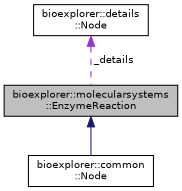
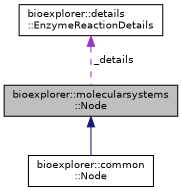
  digraph {
    node [color=black fillcolor=white fontname=Helvetica fontsize=10 shape=record style=filled]
    edge [dir=back fontname=Helvetica fontsize=10 labelfontname=Helvetica labelfontsize=10]
-   n1 [fillcolor=grey75 fontcolor=black height=0.2 label="bioexplorer::molecularsystems\l::EnzymeReaction" width=0.4]
+   n1 [fillcolor=grey75 fontcolor=black height=0.2 label="bioexplorer::molecularsystems\l::Node" width=0.4]
    n2 [height=0.2 label="bioexplorer::common\l::Node" width=0.4]
-   n3 [height=0.2 label="bioexplorer::details\l::Node" width=0.4]
+   n3 [height=0.2 label="bioexplorer::details\l::EnzymeReactionDetails" width=0.4]
    n1 -> n2 [color=midnightblue style=solid]
    n3 -> n1 [color=darkorchid3 label=" _details" style=dashed]
  }
